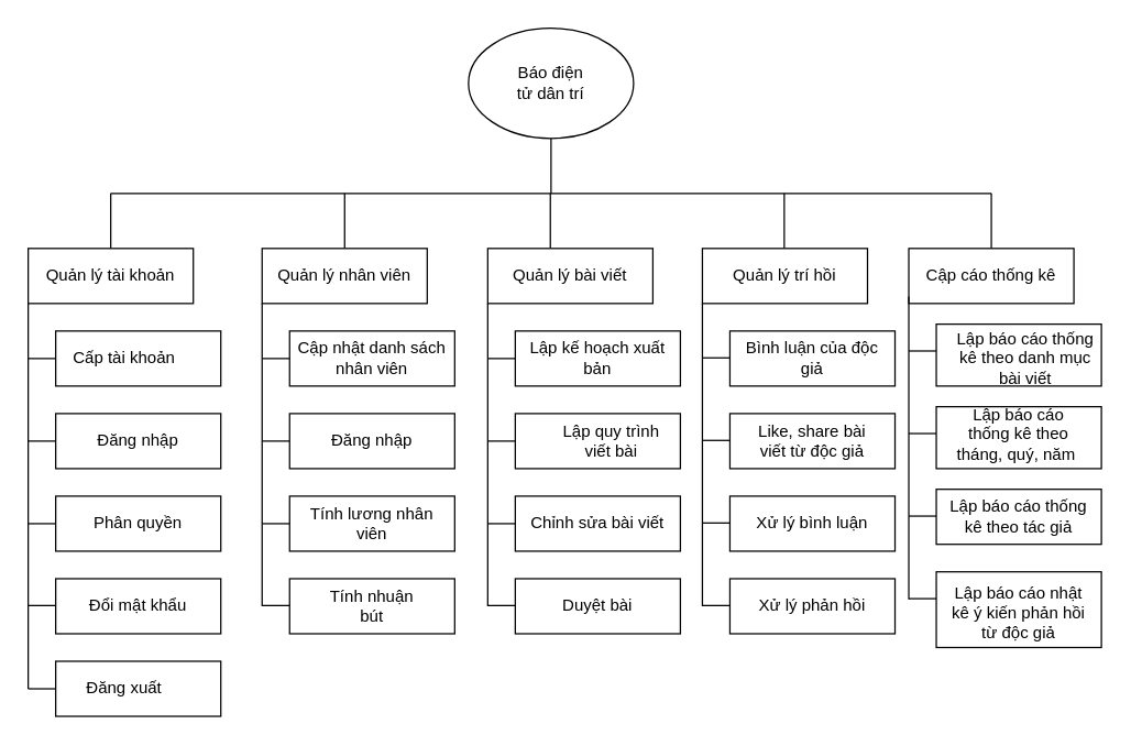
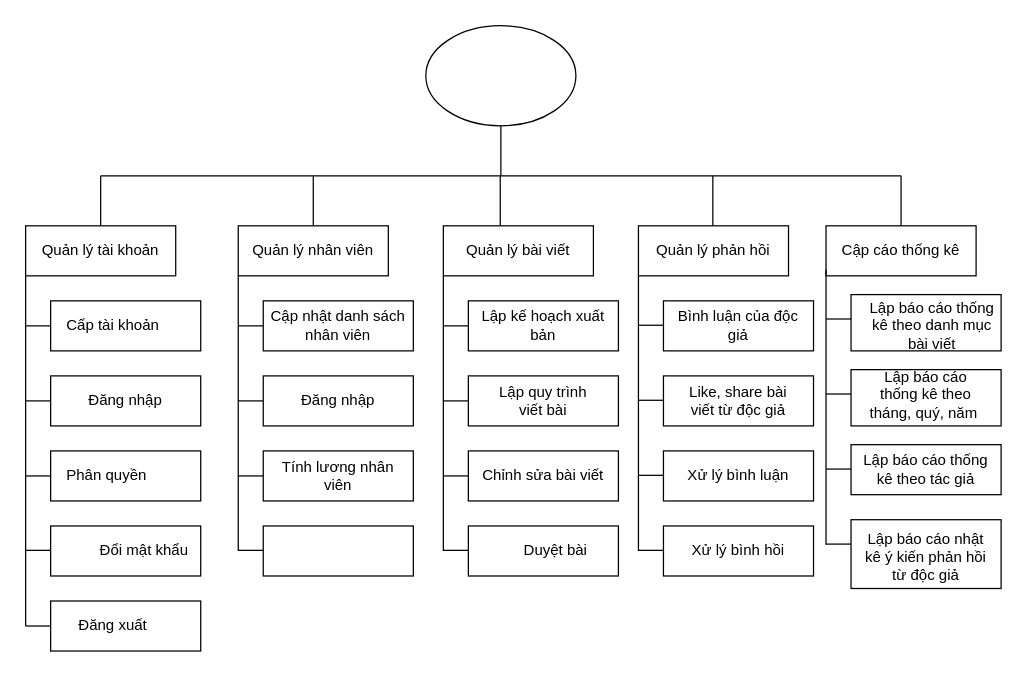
  <mxCell id="0" />
  <mxCell id="1" parent="0" />
  <mxCell id="2" value="" style="ellipse;whiteSpace=wrap;html=1;" vertex="1" parent="1"><mxGeometry x="340" y="20" width="120" height="80" as="geometry" /></mxCell>
- <mxCell id="3" value="Báo điện tử dân trí" style="text;html=1;strokeColor=none;fillColor=none;align=center;verticalAlign=middle;whiteSpace=wrap;rounded=0;" vertex="1" parent="1"><mxGeometry x="370" y="45" width="60" height="30" as="geometry" /></mxCell>
  <mxCell id="4" value="" style="endArrow=none;html=1;rounded=0;entryX=0.5;entryY=1;entryDx=0;entryDy=0;" edge="1" parent="1" target="2"><mxGeometry width="50" height="50" relative="1" as="geometry"><mxPoint x="400" y="140" as="sourcePoint" /><mxPoint x="430" y="100" as="targetPoint" /></mxGeometry></mxCell>
  <mxCell id="5" value="" style="endArrow=none;html=1;rounded=0;" edge="1" parent="1"><mxGeometry width="50" height="50" relative="1" as="geometry"><mxPoint x="80" y="140" as="sourcePoint" /><mxPoint x="720" y="140" as="targetPoint" /></mxGeometry></mxCell>
  <mxCell id="6" value="" style="endArrow=none;html=1;rounded=0;" edge="1" parent="1"><mxGeometry width="50" height="50" relative="1" as="geometry"><mxPoint x="80" y="180" as="sourcePoint" /><mxPoint x="80" y="140" as="targetPoint" /></mxGeometry></mxCell>
  <mxCell id="7" value="" style="rounded=0;whiteSpace=wrap;html=1;" vertex="1" parent="1"><mxGeometry x="20" y="180" width="120" height="40" as="geometry" /></mxCell>
  <mxCell id="8" value="Quản lý tài khoản" style="text;html=1;strokeColor=none;fillColor=none;align=center;verticalAlign=middle;whiteSpace=wrap;rounded=0;" vertex="1" parent="1"><mxGeometry x="30" y="185" width="100" height="30" as="geometry" /></mxCell>
  <mxCell id="9" value="" style="endArrow=none;html=1;rounded=0;" edge="1" parent="1"><mxGeometry width="50" height="50" relative="1" as="geometry"><mxPoint x="250" y="180" as="sourcePoint" /><mxPoint x="250" y="140" as="targetPoint" /></mxGeometry></mxCell>
  <mxCell id="10" value="" style="rounded=0;whiteSpace=wrap;html=1;" vertex="1" parent="1"><mxGeometry x="190" y="180" width="120" height="40" as="geometry" /></mxCell>
  <mxCell id="11" value="Quản lý nhân viên" style="text;html=1;strokeColor=none;fillColor=none;align=center;verticalAlign=middle;whiteSpace=wrap;rounded=0;" vertex="1" parent="1"><mxGeometry x="195" y="185" width="110" height="30" as="geometry" /></mxCell>
  <mxCell id="12" value="" style="endArrow=none;html=1;rounded=0;" edge="1" parent="1"><mxGeometry width="50" height="50" relative="1" as="geometry"><mxPoint x="399.5" y="180" as="sourcePoint" /><mxPoint x="399.5" y="140" as="targetPoint" /></mxGeometry></mxCell>
  <mxCell id="13" value="" style="rounded=0;whiteSpace=wrap;html=1;" vertex="1" parent="1"><mxGeometry x="354" y="180" width="120" height="40" as="geometry" /></mxCell>
  <mxCell id="14" value="Quản lý bài viết" style="text;html=1;strokeColor=none;fillColor=none;align=center;verticalAlign=middle;whiteSpace=wrap;rounded=0;" vertex="1" parent="1"><mxGeometry x="359" y="185" width="110" height="30" as="geometry" /></mxCell>
  <mxCell id="15" value="" style="endArrow=none;html=1;rounded=0;" edge="1" parent="1"><mxGeometry width="50" height="50" relative="1" as="geometry"><mxPoint x="569.5" y="180" as="sourcePoint" /><mxPoint x="569.5" y="140" as="targetPoint" /></mxGeometry></mxCell>
  <mxCell id="16" value="" style="rounded=0;whiteSpace=wrap;html=1;" vertex="1" parent="1"><mxGeometry x="510" y="180" width="120" height="40" as="geometry" /></mxCell>
- <mxCell id="17" value="Quản lý trí hồi" style="text;html=1;strokeColor=none;fillColor=none;align=center;verticalAlign=middle;whiteSpace=wrap;rounded=0;" vertex="1" parent="1"><mxGeometry x="515" y="185" width="110" height="30" as="geometry" /></mxCell>
+ <mxCell id="17" value="Quản lý phản hồi" style="text;html=1;strokeColor=none;fillColor=none;align=center;verticalAlign=middle;whiteSpace=wrap;rounded=0;" vertex="1" parent="1"><mxGeometry x="515" y="185" width="110" height="30" as="geometry" /></mxCell>
  <mxCell id="18" value="" style="endArrow=none;html=1;rounded=0;" edge="1" parent="1"><mxGeometry width="50" height="50" relative="1" as="geometry"><mxPoint x="720" y="180" as="sourcePoint" /><mxPoint x="720" y="140" as="targetPoint" /></mxGeometry></mxCell>
  <mxCell id="19" value="" style="rounded=0;whiteSpace=wrap;html=1;" vertex="1" parent="1"><mxGeometry x="660" y="180" width="120" height="40" as="geometry" /></mxCell>
  <mxCell id="20" value="Cập cáo thống kê" style="text;html=1;strokeColor=none;fillColor=none;align=center;verticalAlign=middle;whiteSpace=wrap;rounded=0;" vertex="1" parent="1"><mxGeometry x="670" y="185" width="100" height="30" as="geometry" /></mxCell>
  <mxCell id="21" value="" style="endArrow=none;html=1;rounded=0;entryX=0;entryY=1;entryDx=0;entryDy=0;" edge="1" parent="1" target="7"><mxGeometry width="50" height="50" relative="1" as="geometry"><mxPoint x="20" y="500" as="sourcePoint" /><mxPoint x="50" y="230" as="targetPoint" /></mxGeometry></mxCell>
  <mxCell id="22" value="" style="endArrow=none;html=1;rounded=0;" edge="1" parent="1"><mxGeometry width="50" height="50" relative="1" as="geometry"><mxPoint x="20" y="260" as="sourcePoint" /><mxPoint x="40" y="260" as="targetPoint" /></mxGeometry></mxCell>
  <mxCell id="23" value="" style="rounded=0;whiteSpace=wrap;html=1;" vertex="1" parent="1"><mxGeometry x="40" y="240" width="120" height="40" as="geometry" /></mxCell>
  <mxCell id="24" value="Cấp tài khoản" style="text;html=1;strokeColor=none;fillColor=none;align=center;verticalAlign=middle;whiteSpace=wrap;rounded=0;" vertex="1" parent="1"><mxGeometry x="50" y="245" width="80" height="30" as="geometry" /></mxCell>
  <mxCell id="25" value="" style="endArrow=none;html=1;rounded=0;" edge="1" parent="1"><mxGeometry width="50" height="50" relative="1" as="geometry"><mxPoint x="20" y="320" as="sourcePoint" /><mxPoint x="40" y="320" as="targetPoint" /></mxGeometry></mxCell>
  <mxCell id="26" value="" style="rounded=0;whiteSpace=wrap;html=1;" vertex="1" parent="1"><mxGeometry x="40" y="300" width="120" height="40" as="geometry" /></mxCell>
  <mxCell id="27" value="Đăng nhập" style="text;html=1;strokeColor=none;fillColor=none;align=center;verticalAlign=middle;whiteSpace=wrap;rounded=0;" vertex="1" parent="1"><mxGeometry x="60" y="305" width="80" height="30" as="geometry" /></mxCell>
  <mxCell id="28" value="" style="endArrow=none;html=1;rounded=0;" edge="1" parent="1"><mxGeometry width="50" height="50" relative="1" as="geometry"><mxPoint x="20" y="380" as="sourcePoint" /><mxPoint x="40" y="380" as="targetPoint" /></mxGeometry></mxCell>
  <mxCell id="29" value="" style="rounded=0;whiteSpace=wrap;html=1;" vertex="1" parent="1"><mxGeometry x="40" y="360" width="120" height="40" as="geometry" /></mxCell>
- <mxCell id="30" value="Phân quyền" style="text;html=1;strokeColor=none;fillColor=none;align=center;verticalAlign=middle;whiteSpace=wrap;rounded=0;" vertex="1" parent="1"><mxGeometry x="60" y="365" width="80" height="30" as="geometry" /></mxCell>
+ <mxCell id="30" value="Phân quyền" style="text;html=1;strokeColor=none;fillColor=none;align=center;verticalAlign=middle;whiteSpace=wrap;rounded=0;" vertex="1" parent="1"><mxGeometry x="45" y="365" width="80" height="30" as="geometry" /></mxCell>
  <mxCell id="31" value="" style="endArrow=none;html=1;rounded=0;" edge="1" parent="1"><mxGeometry width="50" height="50" relative="1" as="geometry"><mxPoint x="20" y="439.5" as="sourcePoint" /><mxPoint x="40" y="439.5" as="targetPoint" /></mxGeometry></mxCell>
  <mxCell id="32" value="" style="rounded=0;whiteSpace=wrap;html=1;" vertex="1" parent="1"><mxGeometry x="40" y="420" width="120" height="40" as="geometry" /></mxCell>
- <mxCell id="33" value="Đổi mật khẩu" style="text;html=1;strokeColor=none;fillColor=none;align=center;verticalAlign=middle;whiteSpace=wrap;rounded=0;" vertex="1" parent="1"><mxGeometry x="60" y="425" width="80" height="30" as="geometry" /></mxCell>
+ <mxCell id="33" value="Đổi mật khẩu" style="text;html=1;strokeColor=none;fillColor=none;align=center;verticalAlign=middle;whiteSpace=wrap;rounded=0;" vertex="1" parent="1"><mxGeometry x="75" y="425" width="80" height="30" as="geometry" /></mxCell>
  <mxCell id="34" value="" style="endArrow=none;html=1;rounded=0;" edge="1" parent="1"><mxGeometry width="50" height="50" relative="1" as="geometry"><mxPoint x="20" y="500" as="sourcePoint" /><mxPoint x="40" y="500" as="targetPoint" /></mxGeometry></mxCell>
  <mxCell id="35" value="" style="rounded=0;whiteSpace=wrap;html=1;" vertex="1" parent="1"><mxGeometry x="40" y="480" width="120" height="40" as="geometry" /></mxCell>
  <mxCell id="36" value="Đăng xuất" style="text;html=1;strokeColor=none;fillColor=none;align=center;verticalAlign=middle;whiteSpace=wrap;rounded=0;" vertex="1" parent="1"><mxGeometry x="50" y="485" width="80" height="30" as="geometry" /></mxCell>
  <mxCell id="37" value="" style="endArrow=none;html=1;rounded=0;" edge="1" parent="1"><mxGeometry width="50" height="50" relative="1" as="geometry"><mxPoint x="190" y="260" as="sourcePoint" /><mxPoint x="210" y="260" as="targetPoint" /></mxGeometry></mxCell>
  <mxCell id="38" value="" style="rounded=0;whiteSpace=wrap;html=1;" vertex="1" parent="1"><mxGeometry x="210" y="240" width="120" height="40" as="geometry" /></mxCell>
  <mxCell id="39" value="Cập nhật danh sách nhân viên" style="text;html=1;strokeColor=none;fillColor=none;align=center;verticalAlign=middle;whiteSpace=wrap;rounded=0;" vertex="1" parent="1"><mxGeometry x="215" y="245" width="110" height="30" as="geometry" /></mxCell>
  <mxCell id="40" value="" style="endArrow=none;html=1;rounded=0;" edge="1" parent="1"><mxGeometry width="50" height="50" relative="1" as="geometry"><mxPoint x="190" y="320" as="sourcePoint" /><mxPoint x="210" y="320" as="targetPoint" /></mxGeometry></mxCell>
  <mxCell id="41" value="" style="rounded=0;whiteSpace=wrap;html=1;" vertex="1" parent="1"><mxGeometry x="210" y="300" width="120" height="40" as="geometry" /></mxCell>
  <mxCell id="42" value="Đăng nhập" style="text;html=1;strokeColor=none;fillColor=none;align=center;verticalAlign=middle;whiteSpace=wrap;rounded=0;" vertex="1" parent="1"><mxGeometry x="230" y="305" width="80" height="30" as="geometry" /></mxCell>
  <mxCell id="43" value="" style="endArrow=none;html=1;rounded=0;" edge="1" parent="1"><mxGeometry width="50" height="50" relative="1" as="geometry"><mxPoint x="190" y="380" as="sourcePoint" /><mxPoint x="210" y="380" as="targetPoint" /></mxGeometry></mxCell>
  <mxCell id="44" value="" style="rounded=0;whiteSpace=wrap;html=1;" vertex="1" parent="1"><mxGeometry x="210" y="360" width="120" height="40" as="geometry" /></mxCell>
  <mxCell id="45" value="Tính lương nhân viên" style="text;html=1;strokeColor=none;fillColor=none;align=center;verticalAlign=middle;whiteSpace=wrap;rounded=0;" vertex="1" parent="1"><mxGeometry x="220" y="365" width="100" height="30" as="geometry" /></mxCell>
  <mxCell id="46" value="" style="endArrow=none;html=1;rounded=0;" edge="1" parent="1"><mxGeometry width="50" height="50" relative="1" as="geometry"><mxPoint x="190" y="439.5" as="sourcePoint" /><mxPoint x="210" y="439.5" as="targetPoint" /></mxGeometry></mxCell>
  <mxCell id="47" value="" style="rounded=0;whiteSpace=wrap;html=1;" vertex="1" parent="1"><mxGeometry x="210" y="420" width="120" height="40" as="geometry" /></mxCell>
- <mxCell id="48" value="Tính nhuận bút" style="text;html=1;strokeColor=none;fillColor=none;align=center;verticalAlign=middle;whiteSpace=wrap;rounded=0;" vertex="1" parent="1"><mxGeometry x="230" y="425" width="80" height="30" as="geometry" /></mxCell>
  <mxCell id="49" value="" style="endArrow=none;html=1;rounded=0;entryX=0;entryY=1;entryDx=0;entryDy=0;" edge="1" parent="1"><mxGeometry width="50" height="50" relative="1" as="geometry"><mxPoint x="190" y="440" as="sourcePoint" /><mxPoint x="190" y="220" as="targetPoint" /></mxGeometry></mxCell>
  <mxCell id="50" value="" style="endArrow=none;html=1;rounded=0;" edge="1" parent="1"><mxGeometry width="50" height="50" relative="1" as="geometry"><mxPoint x="354" y="260" as="sourcePoint" /><mxPoint x="374" y="260" as="targetPoint" /></mxGeometry></mxCell>
  <mxCell id="51" value="" style="rounded=0;whiteSpace=wrap;html=1;" vertex="1" parent="1"><mxGeometry x="374" y="240" width="120" height="40" as="geometry" /></mxCell>
  <mxCell id="52" value="Lập kế hoạch xuất bản" style="text;html=1;strokeColor=none;fillColor=none;align=center;verticalAlign=middle;whiteSpace=wrap;rounded=0;" vertex="1" parent="1"><mxGeometry x="379" y="245" width="110" height="30" as="geometry" /></mxCell>
  <mxCell id="53" value="" style="endArrow=none;html=1;rounded=0;" edge="1" parent="1"><mxGeometry width="50" height="50" relative="1" as="geometry"><mxPoint x="354" y="320" as="sourcePoint" /><mxPoint x="374" y="320" as="targetPoint" /></mxGeometry></mxCell>
  <mxCell id="54" value="" style="rounded=0;whiteSpace=wrap;html=1;" vertex="1" parent="1"><mxGeometry x="374" y="300" width="120" height="40" as="geometry" /></mxCell>
- <mxCell id="55" value="Lập quy trình viết bài" style="text;html=1;strokeColor=none;fillColor=none;align=center;verticalAlign=middle;whiteSpace=wrap;rounded=0;" vertex="1" parent="1"><mxGeometry x="404" y="305" width="80" height="30" as="geometry" /></mxCell>
+ <mxCell id="55" value="Lập quy trình viết bài" style="text;html=1;strokeColor=none;fillColor=none;align=center;verticalAlign=middle;whiteSpace=wrap;rounded=0;" vertex="1" parent="1"><mxGeometry x="394" y="305" width="80" height="30" as="geometry" /></mxCell>
  <mxCell id="56" value="" style="endArrow=none;html=1;rounded=0;" edge="1" parent="1"><mxGeometry width="50" height="50" relative="1" as="geometry"><mxPoint x="354" y="380" as="sourcePoint" /><mxPoint x="374" y="380" as="targetPoint" /></mxGeometry></mxCell>
  <mxCell id="57" value="" style="rounded=0;whiteSpace=wrap;html=1;" vertex="1" parent="1"><mxGeometry x="374" y="360" width="120" height="40" as="geometry" /></mxCell>
  <mxCell id="58" value="Chỉnh sửa bài viết" style="text;html=1;strokeColor=none;fillColor=none;align=center;verticalAlign=middle;whiteSpace=wrap;rounded=0;" vertex="1" parent="1"><mxGeometry x="384" y="365" width="100" height="30" as="geometry" /></mxCell>
  <mxCell id="59" value="" style="endArrow=none;html=1;rounded=0;" edge="1" parent="1"><mxGeometry width="50" height="50" relative="1" as="geometry"><mxPoint x="354" y="439.5" as="sourcePoint" /><mxPoint x="374" y="439.5" as="targetPoint" /></mxGeometry></mxCell>
  <mxCell id="60" value="" style="rounded=0;whiteSpace=wrap;html=1;" vertex="1" parent="1"><mxGeometry x="374" y="420" width="120" height="40" as="geometry" /></mxCell>
- <mxCell id="61" value="Duyệt bài" style="text;html=1;strokeColor=none;fillColor=none;align=center;verticalAlign=middle;whiteSpace=wrap;rounded=0;" vertex="1" parent="1"><mxGeometry x="394" y="425" width="80" height="30" as="geometry" /></mxCell>
+ <mxCell id="61" value="Duyệt bài" style="text;html=1;strokeColor=none;fillColor=none;align=center;verticalAlign=middle;whiteSpace=wrap;rounded=0;" vertex="1" parent="1"><mxGeometry x="404" y="425" width="80" height="30" as="geometry" /></mxCell>
  <mxCell id="62" value="" style="endArrow=none;html=1;rounded=0;entryX=0;entryY=1;entryDx=0;entryDy=0;" edge="1" parent="1"><mxGeometry width="50" height="50" relative="1" as="geometry"><mxPoint x="354" y="440" as="sourcePoint" /><mxPoint x="354" y="220" as="targetPoint" /></mxGeometry></mxCell>
  <mxCell id="63" value="" style="endArrow=none;html=1;rounded=0;entryX=0;entryY=1;entryDx=0;entryDy=0;" edge="1" parent="1"><mxGeometry width="50" height="50" relative="1" as="geometry"><mxPoint x="510" y="440" as="sourcePoint" /><mxPoint x="510" y="220" as="targetPoint" /></mxGeometry></mxCell>
  <mxCell id="64" value="" style="rounded=0;whiteSpace=wrap;html=1;" vertex="1" parent="1"><mxGeometry x="530" y="240" width="120" height="40" as="geometry" /></mxCell>
  <mxCell id="65" value="Bình luận của độc giả" style="text;html=1;strokeColor=none;fillColor=none;align=center;verticalAlign=middle;whiteSpace=wrap;rounded=0;" vertex="1" parent="1"><mxGeometry x="535" y="245" width="110" height="30" as="geometry" /></mxCell>
  <mxCell id="66" value="" style="rounded=0;whiteSpace=wrap;html=1;" vertex="1" parent="1"><mxGeometry x="530" y="300" width="120" height="40" as="geometry" /></mxCell>
  <mxCell id="67" value="Like, share bài viết từ độc giả" style="text;html=1;strokeColor=none;fillColor=none;align=center;verticalAlign=middle;whiteSpace=wrap;rounded=0;" vertex="1" parent="1"><mxGeometry x="540" y="305" width="100" height="30" as="geometry" /></mxCell>
  <mxCell id="68" value="" style="rounded=0;whiteSpace=wrap;html=1;" vertex="1" parent="1"><mxGeometry x="530" y="360" width="120" height="40" as="geometry" /></mxCell>
  <mxCell id="69" value="Xử lý bình luận" style="text;html=1;strokeColor=none;fillColor=none;align=center;verticalAlign=middle;whiteSpace=wrap;rounded=0;" vertex="1" parent="1"><mxGeometry x="540" y="365" width="100" height="30" as="geometry" /></mxCell>
  <mxCell id="70" value="" style="rounded=0;whiteSpace=wrap;html=1;" vertex="1" parent="1"><mxGeometry x="530" y="420" width="120" height="40" as="geometry" /></mxCell>
- <mxCell id="71" value="Xử lý phản hồi" style="text;html=1;strokeColor=none;fillColor=none;align=center;verticalAlign=middle;whiteSpace=wrap;rounded=0;" vertex="1" parent="1"><mxGeometry x="550" y="425" width="80" height="30" as="geometry" /></mxCell>
+ <mxCell id="71" value="Xử lý bình hồi" style="text;html=1;strokeColor=none;fillColor=none;align=center;verticalAlign=middle;whiteSpace=wrap;rounded=0;" vertex="1" parent="1"><mxGeometry x="550" y="425" width="80" height="30" as="geometry" /></mxCell>
  <mxCell id="72" value="" style="endArrow=none;html=1;rounded=0;" edge="1" parent="1"><mxGeometry width="50" height="50" relative="1" as="geometry"><mxPoint x="510" y="439.5" as="sourcePoint" /><mxPoint x="530" y="439.5" as="targetPoint" /></mxGeometry></mxCell>
  <mxCell id="73" value="" style="endArrow=none;html=1;rounded=0;" edge="1" parent="1"><mxGeometry width="50" height="50" relative="1" as="geometry"><mxPoint x="510" y="379.5" as="sourcePoint" /><mxPoint x="530" y="379.5" as="targetPoint" /></mxGeometry></mxCell>
  <mxCell id="74" value="" style="endArrow=none;html=1;rounded=0;" edge="1" parent="1"><mxGeometry width="50" height="50" relative="1" as="geometry"><mxPoint x="510" y="319.5" as="sourcePoint" /><mxPoint x="530" y="319.5" as="targetPoint" /></mxGeometry></mxCell>
  <mxCell id="75" value="" style="endArrow=none;html=1;rounded=0;" edge="1" parent="1"><mxGeometry width="50" height="50" relative="1" as="geometry"><mxPoint x="510" y="259.5" as="sourcePoint" /><mxPoint x="530" y="259.5" as="targetPoint" /></mxGeometry></mxCell>
  <mxCell id="76" value="" style="rounded=0;whiteSpace=wrap;html=1;" vertex="1" parent="1"><mxGeometry x="680" y="235" width="120" height="45" as="geometry" /></mxCell>
  <mxCell id="77" value="Lập báo cáo thống kê theo danh mục bài viết" style="text;html=1;strokeColor=none;fillColor=none;align=center;verticalAlign=middle;whiteSpace=wrap;rounded=0;" vertex="1" parent="1"><mxGeometry x="690" y="245" width="110" height="30" as="geometry" /></mxCell>
  <mxCell id="78" value="" style="rounded=0;whiteSpace=wrap;html=1;" vertex="1" parent="1"><mxGeometry x="680" y="295" width="120" height="45" as="geometry" /></mxCell>
  <mxCell id="79" value="Lập báo cáo thống kê theo tháng, quý, năm&amp;nbsp;" style="text;html=1;strokeColor=none;fillColor=none;align=center;verticalAlign=middle;whiteSpace=wrap;rounded=0;" vertex="1" parent="1"><mxGeometry x="690" y="300" width="100" height="30" as="geometry" /></mxCell>
  <mxCell id="80" value="" style="rounded=0;whiteSpace=wrap;html=1;" vertex="1" parent="1"><mxGeometry x="680" y="355" width="120" height="40" as="geometry" /></mxCell>
  <mxCell id="81" value="Lập báo cáo thống kê theo tác giả" style="text;html=1;strokeColor=none;fillColor=none;align=center;verticalAlign=middle;whiteSpace=wrap;rounded=0;" vertex="1" parent="1"><mxGeometry x="685" y="360" width="110" height="30" as="geometry" /></mxCell>
  <mxCell id="82" value="" style="rounded=0;whiteSpace=wrap;html=1;" vertex="1" parent="1"><mxGeometry x="680" y="415" width="120" height="55" as="geometry" /></mxCell>
  <mxCell id="83" value="Lập báo cáo nhật kê ý kiến phản hồi từ độc giả" style="text;html=1;strokeColor=none;fillColor=none;align=center;verticalAlign=middle;whiteSpace=wrap;rounded=0;" vertex="1" parent="1"><mxGeometry x="685" y="430" width="110" height="30" as="geometry" /></mxCell>
  <mxCell id="84" value="" style="endArrow=none;html=1;rounded=0;" edge="1" parent="1"><mxGeometry width="50" height="50" relative="1" as="geometry"><mxPoint x="660" y="434.5" as="sourcePoint" /><mxPoint x="680" y="434.5" as="targetPoint" /></mxGeometry></mxCell>
  <mxCell id="85" value="" style="endArrow=none;html=1;rounded=0;" edge="1" parent="1"><mxGeometry width="50" height="50" relative="1" as="geometry"><mxPoint x="660" y="374.5" as="sourcePoint" /><mxPoint x="680" y="374.5" as="targetPoint" /></mxGeometry></mxCell>
  <mxCell id="86" value="" style="endArrow=none;html=1;rounded=0;" edge="1" parent="1"><mxGeometry width="50" height="50" relative="1" as="geometry"><mxPoint x="660" y="314.5" as="sourcePoint" /><mxPoint x="680" y="314.5" as="targetPoint" /></mxGeometry></mxCell>
  <mxCell id="87" value="" style="endArrow=none;html=1;rounded=0;" edge="1" parent="1"><mxGeometry width="50" height="50" relative="1" as="geometry"><mxPoint x="660" y="254.5" as="sourcePoint" /><mxPoint x="680" y="254.5" as="targetPoint" /></mxGeometry></mxCell>
  <mxCell id="88" value="" style="endArrow=none;html=1;rounded=0;entryX=0;entryY=1;entryDx=0;entryDy=0;" edge="1" parent="1"><mxGeometry width="50" height="50" relative="1" as="geometry"><mxPoint x="660" y="435" as="sourcePoint" /><mxPoint x="660" y="215" as="targetPoint" /></mxGeometry></mxCell>
